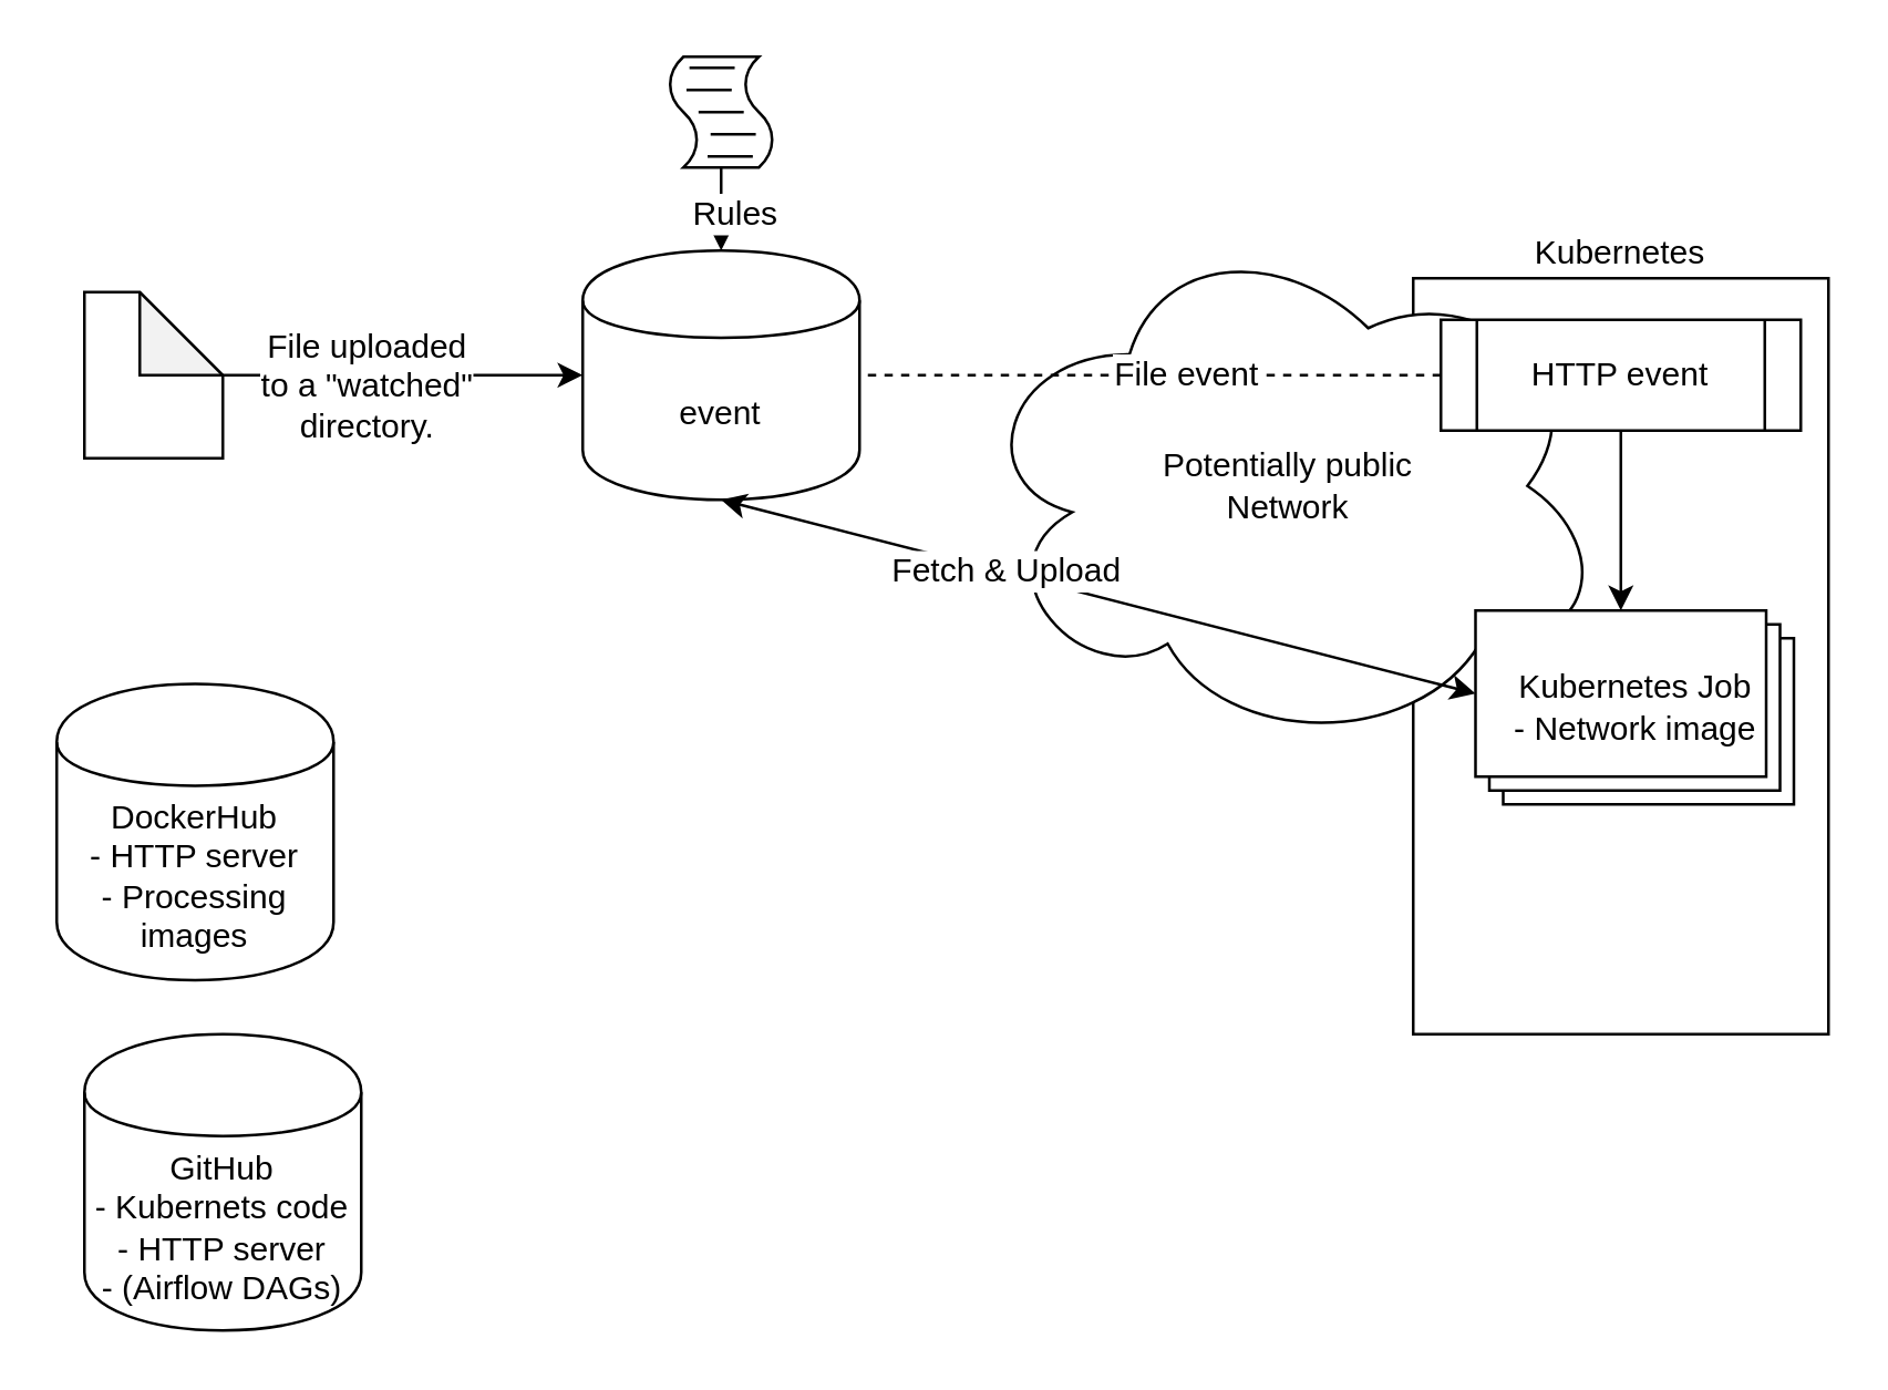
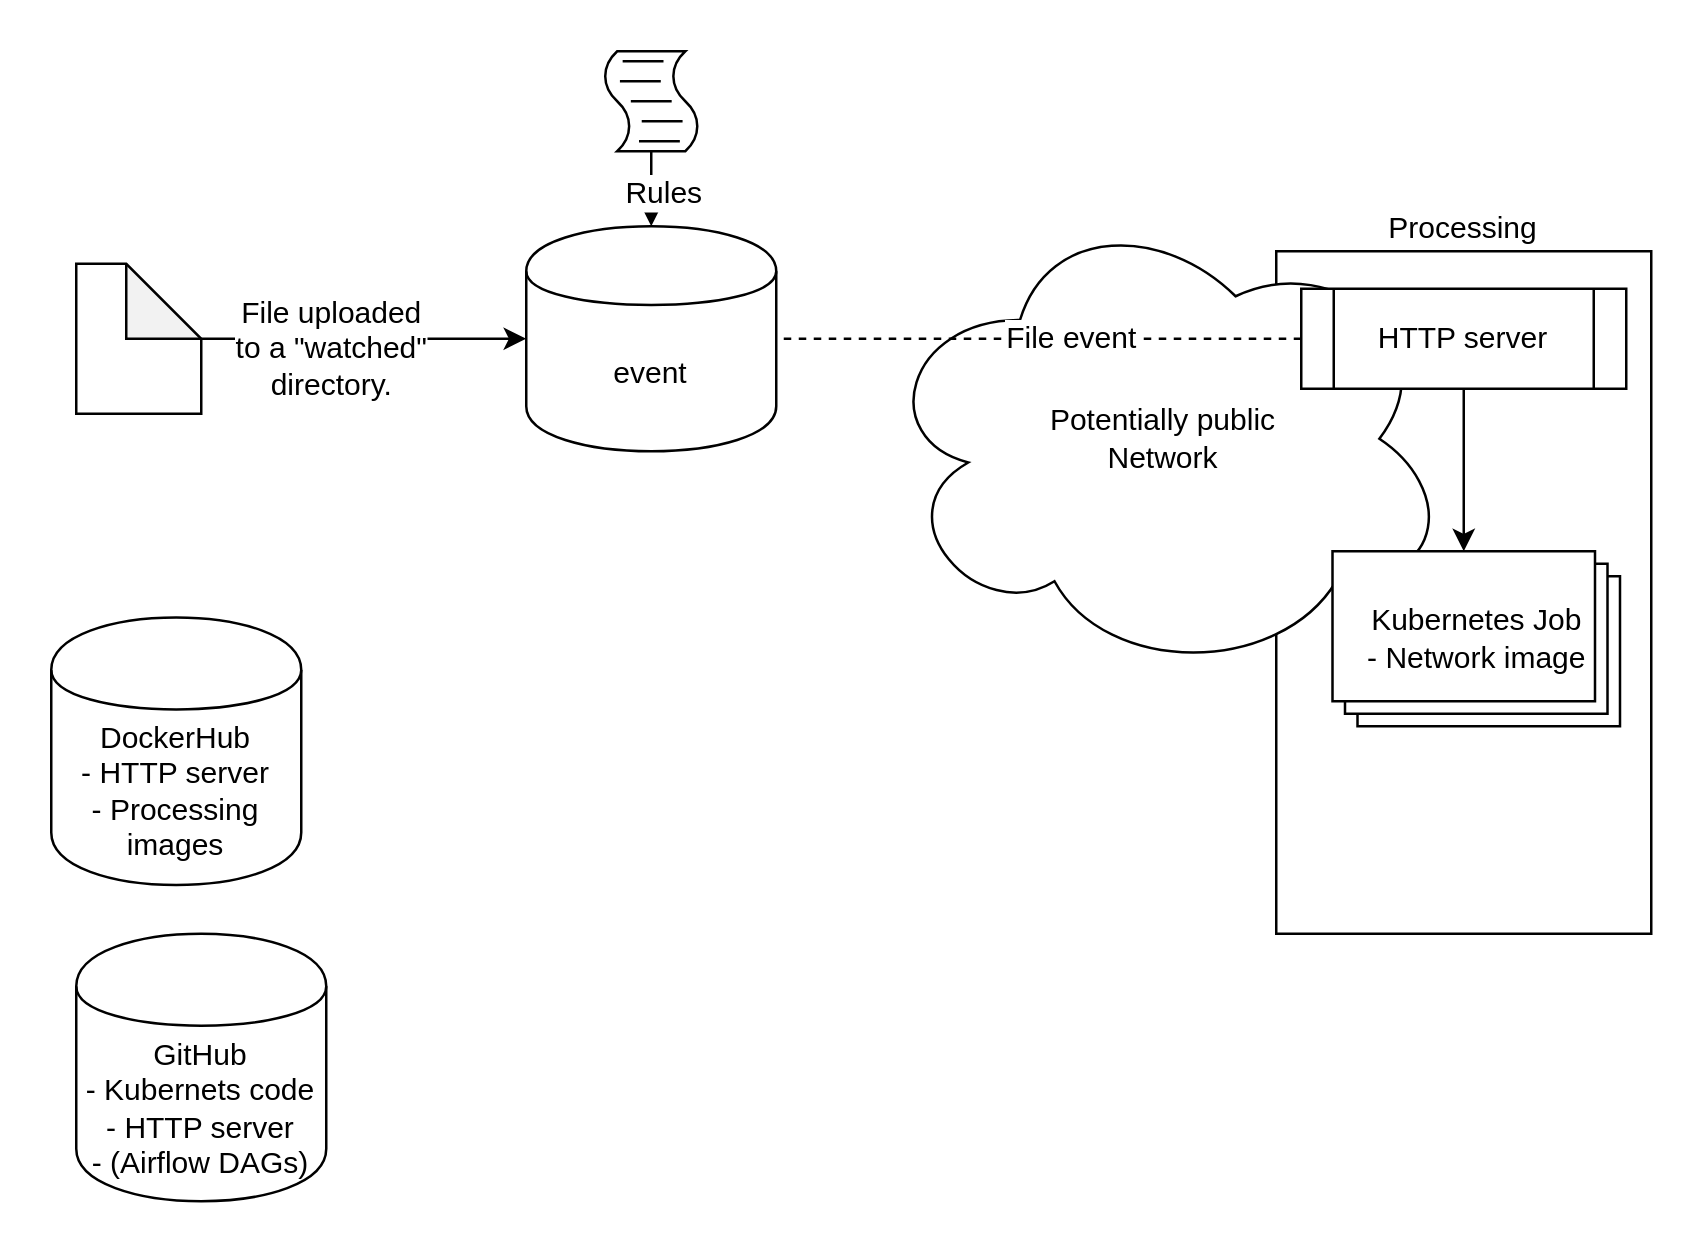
  <mxCell id="0" />
  <mxCell id="1" parent="0" />
- <mxCell id="2" value="Kubernetes" style="rounded=0;whiteSpace=wrap;html=1;labelPosition=center;verticalLabelPosition=top;align=center;verticalAlign=bottom;" vertex="1" parent="1"><mxGeometry x="510" y="100" width="150" height="273" as="geometry" /></mxCell>
+ <mxCell id="2" value="Processing" style="rounded=0;whiteSpace=wrap;html=1;labelPosition=center;verticalLabelPosition=top;align=center;verticalAlign=bottom;" vertex="1" parent="1"><mxGeometry x="510" y="100" width="150" height="273" as="geometry" /></mxCell>
  <mxCell id="3" value="event" style="shape=cylinder;whiteSpace=wrap;html=1;boundedLbl=1;backgroundOutline=1;" vertex="1" parent="1"><mxGeometry x="210" y="90" width="100" height="90" as="geometry" /></mxCell>
  <mxCell id="4" value="" style="shape=note;whiteSpace=wrap;html=1;backgroundOutline=1;darkOpacity=0.05;" vertex="1" parent="1"><mxGeometry x="30" y="105" width="50" height="60" as="geometry" /></mxCell>
  <mxCell id="5" value="" style="endArrow=classic;html=1;entryX=0;entryY=0.5;entryDx=0;entryDy=0;exitX=0;exitY=0;exitDx=50;exitDy=30;exitPerimeter=0;" edge="1" parent="1" source="4" target="3"><mxGeometry width="50" height="50" relative="1" as="geometry"><mxPoint x="100" y="150" as="sourcePoint" /><mxPoint x="150" y="100" as="targetPoint" /></mxGeometry></mxCell>
  <mxCell id="6" value="&lt;div&gt;File uploaded&lt;/div&gt;&lt;div&gt; to a &quot;watched&quot;&lt;/div&gt;&lt;div&gt; directory.&lt;/div&gt;" style="text;html=1;resizable=0;points=[];align=center;verticalAlign=middle;labelBackgroundColor=#ffffff;" vertex="1" connectable="0" parent="5"><mxGeometry x="-0.215" y="-3" relative="1" as="geometry"><mxPoint as="offset" /></mxGeometry></mxCell>
  <mxCell id="7" value="&lt;div&gt;Potentially public&lt;/div&gt;Network" style="ellipse;shape=cloud;whiteSpace=wrap;html=1;" vertex="1" parent="1"><mxGeometry x="350" y="80" width="230" height="190" as="geometry" /></mxCell>
  <mxCell id="8" value="" style="shape=mxgraph.bpmn.script_task;html=1;outlineConnect=0;" vertex="1" parent="1"><mxGeometry x="240" y="20" width="40" height="40" as="geometry" /></mxCell>
  <mxCell id="9" value="" style="endArrow=classic;html=1;entryX=0.5;entryY=0;entryDx=0;entryDy=0;" edge="1" parent="1" source="8" target="3"><mxGeometry width="50" height="50" relative="1" as="geometry"><mxPoint x="30" y="250" as="sourcePoint" /><mxPoint x="80" y="200" as="targetPoint" /></mxGeometry></mxCell>
  <mxCell id="10" value="Rules" style="text;html=1;resizable=0;points=[];align=center;verticalAlign=middle;labelBackgroundColor=#ffffff;" vertex="1" connectable="0" parent="9"><mxGeometry x="0.067" y="4" relative="1" as="geometry"><mxPoint as="offset" /></mxGeometry></mxCell>
  <mxCell id="11" value="" style="endArrow=none;dashed=1;html=1;entryX=1;entryY=0.5;entryDx=0;entryDy=0;exitX=0;exitY=0.5;exitDx=0;exitDy=0;" edge="1" parent="1" source="13" target="3"><mxGeometry width="50" height="50" relative="1" as="geometry"><mxPoint x="30" y="250" as="sourcePoint" /><mxPoint x="80" y="200" as="targetPoint" /></mxGeometry></mxCell>
  <mxCell id="12" value="File event" style="text;html=1;resizable=0;points=[];align=center;verticalAlign=middle;labelBackgroundColor=#ffffff;" vertex="1" connectable="0" parent="11"><mxGeometry x="-0.11" y="-1" relative="1" as="geometry"><mxPoint as="offset" /></mxGeometry></mxCell>
- <mxCell id="13" value="HTTP event" style="shape=process;whiteSpace=wrap;html=1;backgroundOutline=1;" vertex="1" parent="1"><mxGeometry x="520" y="115" width="130" height="40" as="geometry" /></mxCell>
+ <mxCell id="13" value="HTTP server" style="shape=process;whiteSpace=wrap;html=1;backgroundOutline=1;" vertex="1" parent="1"><mxGeometry x="520" y="115" width="130" height="40" as="geometry" /></mxCell>
  <mxCell id="14" value="&lt;div&gt;Kubernetes Job&lt;/div&gt;&lt;div&gt;- Network image&lt;br&gt;&lt;/div&gt;" style="verticalLabelPosition=middle;verticalAlign=middle;html=1;shape=mxgraph.basic.layered_rect;dx=10;outlineConnect=0;labelPosition=center;align=center;" vertex="1" parent="1"><mxGeometry x="532.5" y="220" width="115" height="70" as="geometry" /></mxCell>
  <mxCell id="15" value="" style="endArrow=classic;html=1;entryX=0;entryY=0;entryDx=52.5;entryDy=0;entryPerimeter=0;exitX=0.5;exitY=1;exitDx=0;exitDy=0;" edge="1" parent="1" source="13" target="14"><mxGeometry width="50" height="50" relative="1" as="geometry"><mxPoint x="30" y="440" as="sourcePoint" /><mxPoint x="210" y="420" as="targetPoint" /></mxGeometry></mxCell>
  <mxCell id="16" value="&lt;div&gt;DockerHub&lt;/div&gt;&lt;div&gt;- HTTP server&lt;/div&gt;&lt;div&gt;- Processing images&lt;br&gt;&lt;/div&gt;" style="shape=cylinder;whiteSpace=wrap;html=1;boundedLbl=1;backgroundOutline=1;" vertex="1" parent="1"><mxGeometry x="20" y="246.5" width="100" height="107" as="geometry" /></mxCell>
  <mxCell id="17" value="&lt;div&gt;GitHub&lt;/div&gt;&lt;div&gt;- Kubernets code&lt;/div&gt;&lt;div&gt;- HTTP server&lt;/div&gt;&lt;div&gt;- (Airflow DAGs)&lt;br&gt;&lt;/div&gt;" style="shape=cylinder;whiteSpace=wrap;html=1;boundedLbl=1;backgroundOutline=1;" vertex="1" parent="1"><mxGeometry x="30" y="373" width="100" height="107" as="geometry" /></mxCell>
- <mxCell id="18" value="" style="endArrow=classic;startArrow=classic;html=1;exitX=0.5;exitY=1;exitDx=0;exitDy=0;entryX=0;entryY=0;entryDx=0;entryDy=30;entryPerimeter=0;" edge="1" parent="1" source="3" target="14"><mxGeometry width="50" height="50" relative="1" as="geometry"><mxPoint x="320" y="286.5" as="sourcePoint" /><mxPoint x="370" y="236.5" as="targetPoint" /></mxGeometry></mxCell>
- <mxCell id="19" value="Fetch &amp;amp; Upload" style="text;html=1;resizable=0;points=[];align=center;verticalAlign=middle;labelBackgroundColor=#ffffff;" vertex="1" connectable="0" parent="18"><mxGeometry x="-0.248" y="1" relative="1" as="geometry"><mxPoint as="offset" /></mxGeometry></mxCell>
